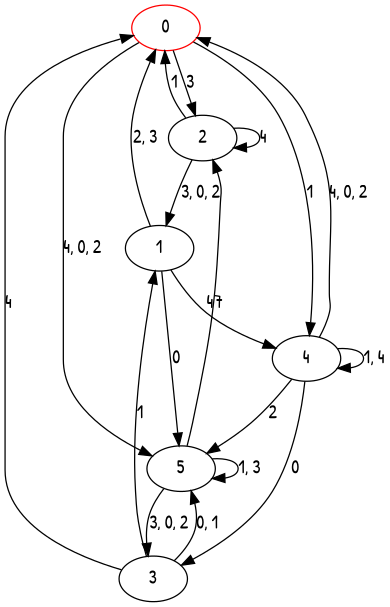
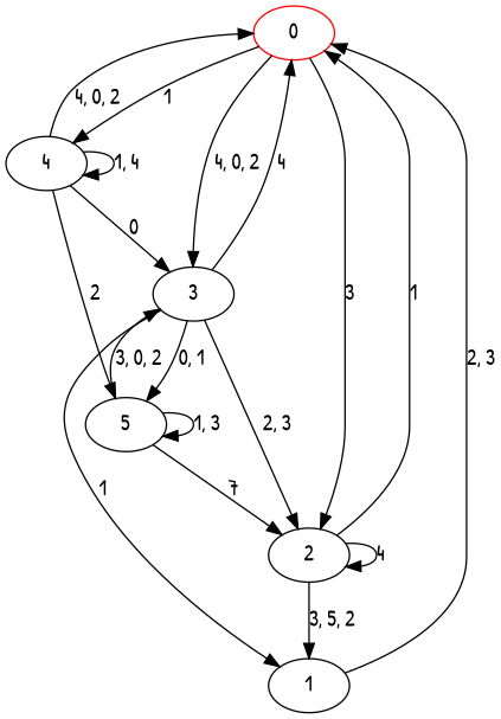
  digraph {
    fontname="Patrick Hand"
    node [fontname="Patrick Hand"]
    edge [fontname="Patrick Hand"]
    n1 [color=red label=0]
    n2 [label=2]
    n3 [label=3]
    n4 [label=4]
    n5 [label=1]
    n6 [label=5]
    n1 -> n2 [label=3]
-   n1 -> n6 [label="4, 0, 2"]
+   n1 -> n3 [label="4, 0, 2"]
    n1 -> n4 [label=1]
    n2 -> n1 [label=1]
    n2 -> n2 [label=4]
-   n2 -> n5 [label="3, 0, 2"]
+   n2 -> n5 [label="3, 5, 2"]
    n3 -> n1 [label=4]
+   n3 -> n2 [label="2, 3"]
    n3 -> n5 [label=1]
    n3 -> n6 [label="0, 1"]
    n4 -> n1 [label="4, 0, 2"]
    n4 -> n3 [label=0]
    n4 -> n4 [label="1, 4"]
    n4 -> n6 [label=2]
    n5 -> n1 [label="2, 3"]
-   n5 -> n4 [label=4]
-   n5 -> n6 [label=0]
    n6 -> n2 [label=7]
    n6 -> n3 [label="3, 0, 2"]
    n6 -> n6 [label="1, 3"]
  }
